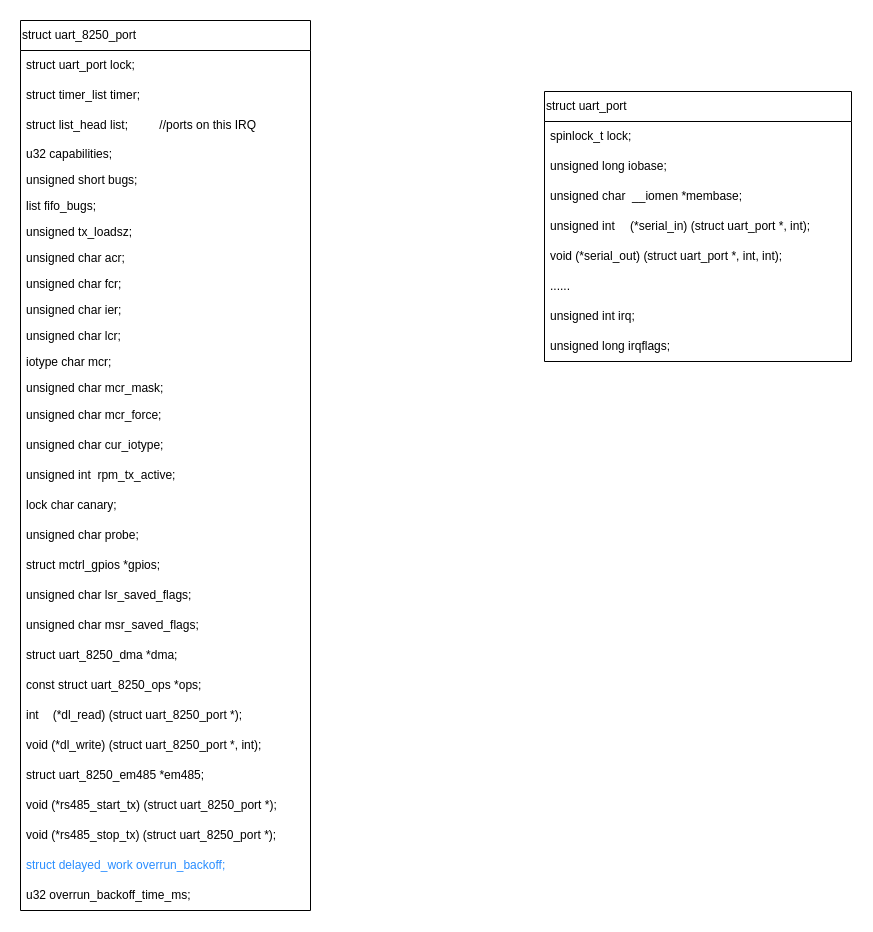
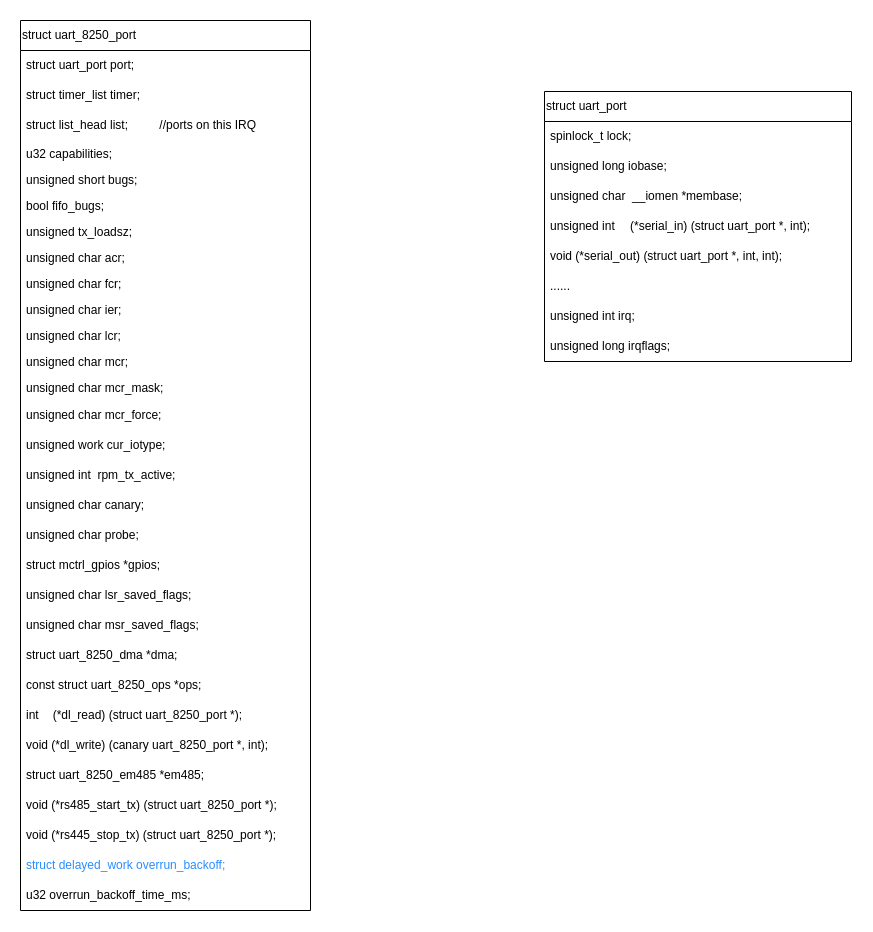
  <mxCell id="0" />
  <mxCell id="1" parent="0" />
  <mxCell id="2" value="struct uart_8250_port" style="swimlane;fontStyle=0;childLayout=stackLayout;horizontal=1;startSize=30;horizontalStack=0;resizeParent=1;resizeParentMax=0;resizeLast=0;collapsible=1;marginBottom=0;whiteSpace=wrap;html=1;align=left;" vertex="1" parent="1"><mxGeometry x="20" y="20" width="290" height="890" as="geometry" /></mxCell>
- <mxCell id="3" value="struct uart_port lock;" style="text;strokeColor=none;fillColor=none;align=left;verticalAlign=middle;spacingLeft=4;spacingRight=4;overflow=hidden;points=[[0,0.5],[1,0.5]];portConstraint=eastwest;rotatable=0;whiteSpace=wrap;html=1;" vertex="1" parent="2"><mxGeometry y="30" width="290" height="30" as="geometry" /></mxCell>
+ <mxCell id="3" value="struct uart_port port;" style="text;strokeColor=none;fillColor=none;align=left;verticalAlign=middle;spacingLeft=4;spacingRight=4;overflow=hidden;points=[[0,0.5],[1,0.5]];portConstraint=eastwest;rotatable=0;whiteSpace=wrap;html=1;" vertex="1" parent="2"><mxGeometry y="30" width="290" height="30" as="geometry" /></mxCell>
  <mxCell id="4" value="struct timer_list timer;" style="text;strokeColor=none;fillColor=none;align=left;verticalAlign=middle;spacingLeft=4;spacingRight=4;overflow=hidden;points=[[0,0.5],[1,0.5]];portConstraint=eastwest;rotatable=0;whiteSpace=wrap;html=1;" vertex="1" parent="2"><mxGeometry y="60" width="290" height="30" as="geometry" /></mxCell>
  <mxCell id="5" value="struct list_head list;&lt;span style=&quot;white-space: pre;&quot;&gt;&#09;&lt;/span&gt;&lt;span style=&quot;white-space: pre;&quot;&gt;&#09;&lt;/span&gt;//ports on this IRQ" style="text;strokeColor=none;fillColor=none;align=left;verticalAlign=middle;spacingLeft=4;spacingRight=4;overflow=hidden;points=[[0,0.5],[1,0.5]];portConstraint=eastwest;rotatable=0;whiteSpace=wrap;html=1;" vertex="1" parent="2"><mxGeometry y="90" width="290" height="30" as="geometry" /></mxCell>
  <mxCell id="6" value="u32 capabilities;" style="text;strokeColor=none;fillColor=none;align=left;verticalAlign=top;spacingLeft=4;spacingRight=4;overflow=hidden;rotatable=0;points=[[0,0.5],[1,0.5]];portConstraint=eastwest;whiteSpace=wrap;html=1;" vertex="1" parent="2"><mxGeometry y="120" width="290" height="26" as="geometry" /></mxCell>
  <mxCell id="7" value="unsigned short bugs;" style="text;strokeColor=none;fillColor=none;align=left;verticalAlign=top;spacingLeft=4;spacingRight=4;overflow=hidden;rotatable=0;points=[[0,0.5],[1,0.5]];portConstraint=eastwest;whiteSpace=wrap;html=1;" vertex="1" parent="2"><mxGeometry y="146" width="290" height="26" as="geometry" /></mxCell>
- <mxCell id="8" value="list fifo_bugs;" style="text;strokeColor=none;fillColor=none;align=left;verticalAlign=top;spacingLeft=4;spacingRight=4;overflow=hidden;rotatable=0;points=[[0,0.5],[1,0.5]];portConstraint=eastwest;whiteSpace=wrap;html=1;" vertex="1" parent="2"><mxGeometry y="172" width="290" height="26" as="geometry" /></mxCell>
+ <mxCell id="8" value="bool fifo_bugs;" style="text;strokeColor=none;fillColor=none;align=left;verticalAlign=top;spacingLeft=4;spacingRight=4;overflow=hidden;rotatable=0;points=[[0,0.5],[1,0.5]];portConstraint=eastwest;whiteSpace=wrap;html=1;" vertex="1" parent="2"><mxGeometry y="172" width="290" height="26" as="geometry" /></mxCell>
  <mxCell id="9" value="unsigned tx_loadsz;" style="text;strokeColor=none;fillColor=none;align=left;verticalAlign=top;spacingLeft=4;spacingRight=4;overflow=hidden;rotatable=0;points=[[0,0.5],[1,0.5]];portConstraint=eastwest;whiteSpace=wrap;html=1;" vertex="1" parent="2"><mxGeometry y="198" width="290" height="26" as="geometry" /></mxCell>
  <mxCell id="10" value="unsigned char acr;" style="text;strokeColor=none;fillColor=none;align=left;verticalAlign=top;spacingLeft=4;spacingRight=4;overflow=hidden;rotatable=0;points=[[0,0.5],[1,0.5]];portConstraint=eastwest;whiteSpace=wrap;html=1;" vertex="1" parent="2"><mxGeometry y="224" width="290" height="26" as="geometry" /></mxCell>
  <mxCell id="11" value="unsigned char fcr;" style="text;strokeColor=none;fillColor=none;align=left;verticalAlign=top;spacingLeft=4;spacingRight=4;overflow=hidden;rotatable=0;points=[[0,0.5],[1,0.5]];portConstraint=eastwest;whiteSpace=wrap;html=1;" vertex="1" parent="2"><mxGeometry y="250" width="290" height="26" as="geometry" /></mxCell>
  <mxCell id="12" value="unsigned char ier;" style="text;strokeColor=none;fillColor=none;align=left;verticalAlign=top;spacingLeft=4;spacingRight=4;overflow=hidden;rotatable=0;points=[[0,0.5],[1,0.5]];portConstraint=eastwest;whiteSpace=wrap;html=1;" vertex="1" parent="2"><mxGeometry y="276" width="290" height="26" as="geometry" /></mxCell>
  <mxCell id="13" value="unsigned char lcr;" style="text;strokeColor=none;fillColor=none;align=left;verticalAlign=top;spacingLeft=4;spacingRight=4;overflow=hidden;rotatable=0;points=[[0,0.5],[1,0.5]];portConstraint=eastwest;whiteSpace=wrap;html=1;" vertex="1" parent="2"><mxGeometry y="302" width="290" height="26" as="geometry" /></mxCell>
- <mxCell id="14" value="iotype char mcr;" style="text;strokeColor=none;fillColor=none;align=left;verticalAlign=top;spacingLeft=4;spacingRight=4;overflow=hidden;rotatable=0;points=[[0,0.5],[1,0.5]];portConstraint=eastwest;whiteSpace=wrap;html=1;" vertex="1" parent="2"><mxGeometry y="328" width="290" height="26" as="geometry" /></mxCell>
+ <mxCell id="14" value="unsigned char mcr;" style="text;strokeColor=none;fillColor=none;align=left;verticalAlign=top;spacingLeft=4;spacingRight=4;overflow=hidden;rotatable=0;points=[[0,0.5],[1,0.5]];portConstraint=eastwest;whiteSpace=wrap;html=1;" vertex="1" parent="2"><mxGeometry y="328" width="290" height="26" as="geometry" /></mxCell>
  <mxCell id="15" value="unsigned char mcr_mask;" style="text;strokeColor=none;fillColor=none;align=left;verticalAlign=top;spacingLeft=4;spacingRight=4;overflow=hidden;rotatable=0;points=[[0,0.5],[1,0.5]];portConstraint=eastwest;whiteSpace=wrap;html=1;" vertex="1" parent="2"><mxGeometry y="354" width="290" height="26" as="geometry" /></mxCell>
  <mxCell id="16" value="unsigned char mcr_force;" style="text;strokeColor=none;fillColor=none;align=left;verticalAlign=middle;spacingLeft=4;spacingRight=4;overflow=hidden;points=[[0,0.5],[1,0.5]];portConstraint=eastwest;rotatable=0;whiteSpace=wrap;html=1;" vertex="1" parent="2"><mxGeometry y="380" width="290" height="30" as="geometry" /></mxCell>
- <mxCell id="17" value="unsigned char cur_iotype;" style="text;strokeColor=none;fillColor=none;align=left;verticalAlign=middle;spacingLeft=4;spacingRight=4;overflow=hidden;points=[[0,0.5],[1,0.5]];portConstraint=eastwest;rotatable=0;whiteSpace=wrap;html=1;" vertex="1" parent="2"><mxGeometry y="410" width="290" height="30" as="geometry" /></mxCell>
+ <mxCell id="17" value="unsigned work cur_iotype;" style="text;strokeColor=none;fillColor=none;align=left;verticalAlign=middle;spacingLeft=4;spacingRight=4;overflow=hidden;points=[[0,0.5],[1,0.5]];portConstraint=eastwest;rotatable=0;whiteSpace=wrap;html=1;" vertex="1" parent="2"><mxGeometry y="410" width="290" height="30" as="geometry" /></mxCell>
  <mxCell id="18" value="unsigned int&amp;nbsp; rpm_tx_active;" style="text;strokeColor=none;fillColor=none;align=left;verticalAlign=middle;spacingLeft=4;spacingRight=4;overflow=hidden;points=[[0,0.5],[1,0.5]];portConstraint=eastwest;rotatable=0;whiteSpace=wrap;html=1;" vertex="1" parent="2"><mxGeometry y="440" width="290" height="30" as="geometry" /></mxCell>
- <mxCell id="19" value="lock char canary;" style="text;strokeColor=none;fillColor=none;align=left;verticalAlign=middle;spacingLeft=4;spacingRight=4;overflow=hidden;points=[[0,0.5],[1,0.5]];portConstraint=eastwest;rotatable=0;whiteSpace=wrap;html=1;" vertex="1" parent="2"><mxGeometry y="470" width="290" height="30" as="geometry" /></mxCell>
+ <mxCell id="19" value="unsigned char canary;" style="text;strokeColor=none;fillColor=none;align=left;verticalAlign=middle;spacingLeft=4;spacingRight=4;overflow=hidden;points=[[0,0.5],[1,0.5]];portConstraint=eastwest;rotatable=0;whiteSpace=wrap;html=1;" vertex="1" parent="2"><mxGeometry y="470" width="290" height="30" as="geometry" /></mxCell>
  <mxCell id="20" value="unsigned char probe;" style="text;strokeColor=none;fillColor=none;align=left;verticalAlign=middle;spacingLeft=4;spacingRight=4;overflow=hidden;points=[[0,0.5],[1,0.5]];portConstraint=eastwest;rotatable=0;whiteSpace=wrap;html=1;" vertex="1" parent="2"><mxGeometry y="500" width="290" height="30" as="geometry" /></mxCell>
  <mxCell id="21" value="struct mctrl_gpios *gpios;" style="text;strokeColor=none;fillColor=none;align=left;verticalAlign=middle;spacingLeft=4;spacingRight=4;overflow=hidden;points=[[0,0.5],[1,0.5]];portConstraint=eastwest;rotatable=0;whiteSpace=wrap;html=1;" vertex="1" parent="2"><mxGeometry y="530" width="290" height="30" as="geometry" /></mxCell>
  <mxCell id="22" value="unsigned char lsr_saved_flags;" style="text;strokeColor=none;fillColor=none;align=left;verticalAlign=middle;spacingLeft=4;spacingRight=4;overflow=hidden;points=[[0,0.5],[1,0.5]];portConstraint=eastwest;rotatable=0;whiteSpace=wrap;html=1;" vertex="1" parent="2"><mxGeometry y="560" width="290" height="30" as="geometry" /></mxCell>
  <mxCell id="23" value="unsigned char msr_saved_flags;" style="text;strokeColor=none;fillColor=none;align=left;verticalAlign=middle;spacingLeft=4;spacingRight=4;overflow=hidden;points=[[0,0.5],[1,0.5]];portConstraint=eastwest;rotatable=0;whiteSpace=wrap;html=1;" vertex="1" parent="2"><mxGeometry y="590" width="290" height="30" as="geometry" /></mxCell>
  <mxCell id="24" value="struct uart_8250_dma *dma;" style="text;strokeColor=none;fillColor=none;align=left;verticalAlign=middle;spacingLeft=4;spacingRight=4;overflow=hidden;points=[[0,0.5],[1,0.5]];portConstraint=eastwest;rotatable=0;whiteSpace=wrap;html=1;" vertex="1" parent="2"><mxGeometry y="620" width="290" height="30" as="geometry" /></mxCell>
  <mxCell id="25" value="const struct uart_8250_ops *ops;" style="text;strokeColor=none;fillColor=none;align=left;verticalAlign=middle;spacingLeft=4;spacingRight=4;overflow=hidden;points=[[0,0.5],[1,0.5]];portConstraint=eastwest;rotatable=0;whiteSpace=wrap;html=1;" vertex="1" parent="2"><mxGeometry y="650" width="290" height="30" as="geometry" /></mxCell>
  <mxCell id="26" value="int&lt;span style=&quot;white-space: pre;&quot;&gt;&#09;&lt;/span&gt;(*dl_read) (struct uart_8250_port *);" style="text;strokeColor=none;fillColor=none;align=left;verticalAlign=middle;spacingLeft=4;spacingRight=4;overflow=hidden;points=[[0,0.5],[1,0.5]];portConstraint=eastwest;rotatable=0;whiteSpace=wrap;html=1;" vertex="1" parent="2"><mxGeometry y="680" width="290" height="30" as="geometry" /></mxCell>
- <mxCell id="27" value="void (*dl_write) (struct uart_8250_port *, int);" style="text;strokeColor=none;fillColor=none;align=left;verticalAlign=middle;spacingLeft=4;spacingRight=4;overflow=hidden;points=[[0,0.5],[1,0.5]];portConstraint=eastwest;rotatable=0;whiteSpace=wrap;html=1;" vertex="1" parent="2"><mxGeometry y="710" width="290" height="30" as="geometry" /></mxCell>
+ <mxCell id="27" value="void (*dl_write) (canary uart_8250_port *, int);" style="text;strokeColor=none;fillColor=none;align=left;verticalAlign=middle;spacingLeft=4;spacingRight=4;overflow=hidden;points=[[0,0.5],[1,0.5]];portConstraint=eastwest;rotatable=0;whiteSpace=wrap;html=1;" vertex="1" parent="2"><mxGeometry y="710" width="290" height="30" as="geometry" /></mxCell>
  <mxCell id="28" value="struct uart_8250_em485 *em485;" style="text;strokeColor=none;fillColor=none;align=left;verticalAlign=middle;spacingLeft=4;spacingRight=4;overflow=hidden;points=[[0,0.5],[1,0.5]];portConstraint=eastwest;rotatable=0;whiteSpace=wrap;html=1;" vertex="1" parent="2"><mxGeometry y="740" width="290" height="30" as="geometry" /></mxCell>
  <mxCell id="29" value="void (*rs485_start_tx) (struct uart_8250_port *);&amp;nbsp;" style="text;strokeColor=none;fillColor=none;align=left;verticalAlign=middle;spacingLeft=4;spacingRight=4;overflow=hidden;points=[[0,0.5],[1,0.5]];portConstraint=eastwest;rotatable=0;whiteSpace=wrap;html=1;" vertex="1" parent="2"><mxGeometry y="770" width="290" height="30" as="geometry" /></mxCell>
- <mxCell id="30" value="void (*rs485_stop_tx) (struct uart_8250_port *);" style="text;strokeColor=none;fillColor=none;align=left;verticalAlign=middle;spacingLeft=4;spacingRight=4;overflow=hidden;points=[[0,0.5],[1,0.5]];portConstraint=eastwest;rotatable=0;whiteSpace=wrap;html=1;" vertex="1" parent="2"><mxGeometry y="800" width="290" height="30" as="geometry" /></mxCell>
+ <mxCell id="30" value="void (*rs445_stop_tx) (struct uart_8250_port *);" style="text;strokeColor=none;fillColor=none;align=left;verticalAlign=middle;spacingLeft=4;spacingRight=4;overflow=hidden;points=[[0,0.5],[1,0.5]];portConstraint=eastwest;rotatable=0;whiteSpace=wrap;html=1;" vertex="1" parent="2"><mxGeometry y="800" width="290" height="30" as="geometry" /></mxCell>
  <mxCell id="31" value="&lt;font color=&quot;#298dff&quot;&gt;struct delayed_work overrun_backoff;&lt;/font&gt;" style="text;strokeColor=none;fillColor=none;align=left;verticalAlign=middle;spacingLeft=4;spacingRight=4;overflow=hidden;points=[[0,0.5],[1,0.5]];portConstraint=eastwest;rotatable=0;whiteSpace=wrap;html=1;" vertex="1" parent="2"><mxGeometry y="830" width="290" height="30" as="geometry" /></mxCell>
  <mxCell id="32" value="u32 overrun_backoff_time_ms;" style="text;strokeColor=none;fillColor=none;align=left;verticalAlign=middle;spacingLeft=4;spacingRight=4;overflow=hidden;points=[[0,0.5],[1,0.5]];portConstraint=eastwest;rotatable=0;whiteSpace=wrap;html=1;" vertex="1" parent="2"><mxGeometry y="860" width="290" height="30" as="geometry" /></mxCell>
  <mxCell id="33" value="struct uart_port" style="swimlane;fontStyle=0;childLayout=stackLayout;horizontal=1;startSize=30;horizontalStack=0;resizeParent=1;resizeParentMax=0;resizeLast=0;collapsible=1;marginBottom=0;whiteSpace=wrap;html=1;align=left;" vertex="1" parent="1"><mxGeometry x="544" y="91" width="307" height="270" as="geometry" /></mxCell>
  <mxCell id="34" value="spinlock_t lock;" style="text;strokeColor=none;fillColor=none;align=left;verticalAlign=middle;spacingLeft=4;spacingRight=4;overflow=hidden;points=[[0,0.5],[1,0.5]];portConstraint=eastwest;rotatable=0;whiteSpace=wrap;html=1;" vertex="1" parent="33"><mxGeometry y="30" width="307" height="30" as="geometry" /></mxCell>
  <mxCell id="35" value="unsigned long iobase;" style="text;strokeColor=none;fillColor=none;align=left;verticalAlign=middle;spacingLeft=4;spacingRight=4;overflow=hidden;points=[[0,0.5],[1,0.5]];portConstraint=eastwest;rotatable=0;whiteSpace=wrap;html=1;" vertex="1" parent="33"><mxGeometry y="60" width="307" height="30" as="geometry" /></mxCell>
  <mxCell id="36" value="unsigned char&amp;nbsp; __iomen *membase;" style="text;strokeColor=none;fillColor=none;align=left;verticalAlign=middle;spacingLeft=4;spacingRight=4;overflow=hidden;points=[[0,0.5],[1,0.5]];portConstraint=eastwest;rotatable=0;whiteSpace=wrap;html=1;" vertex="1" parent="33"><mxGeometry y="90" width="307" height="30" as="geometry" /></mxCell>
  <mxCell id="37" value="unsigned int&lt;span style=&quot;white-space: pre;&quot;&gt;&#09;&lt;/span&gt;(*serial_in) (struct uart_port *, int);" style="text;strokeColor=none;fillColor=none;align=left;verticalAlign=middle;spacingLeft=4;spacingRight=4;overflow=hidden;points=[[0,0.5],[1,0.5]];portConstraint=eastwest;rotatable=0;whiteSpace=wrap;html=1;" vertex="1" parent="33"><mxGeometry y="120" width="307" height="30" as="geometry" /></mxCell>
  <mxCell id="38" value="void (*serial_out) (struct uart_port *, int, int);" style="text;strokeColor=none;fillColor=none;align=left;verticalAlign=middle;spacingLeft=4;spacingRight=4;overflow=hidden;points=[[0,0.5],[1,0.5]];portConstraint=eastwest;rotatable=0;whiteSpace=wrap;html=1;" vertex="1" parent="33"><mxGeometry y="150" width="307" height="30" as="geometry" /></mxCell>
  <mxCell id="39" value="......" style="text;strokeColor=none;fillColor=none;align=left;verticalAlign=middle;spacingLeft=4;spacingRight=4;overflow=hidden;points=[[0,0.5],[1,0.5]];portConstraint=eastwest;rotatable=0;whiteSpace=wrap;html=1;" vertex="1" parent="33"><mxGeometry y="180" width="307" height="30" as="geometry" /></mxCell>
  <mxCell id="40" value="unsigned int irq;" style="text;strokeColor=none;fillColor=none;align=left;verticalAlign=middle;spacingLeft=4;spacingRight=4;overflow=hidden;points=[[0,0.5],[1,0.5]];portConstraint=eastwest;rotatable=0;whiteSpace=wrap;html=1;" vertex="1" parent="33"><mxGeometry y="210" width="307" height="30" as="geometry" /></mxCell>
  <mxCell id="41" value="unsigned long irqflags;" style="text;strokeColor=none;fillColor=none;align=left;verticalAlign=middle;spacingLeft=4;spacingRight=4;overflow=hidden;points=[[0,0.5],[1,0.5]];portConstraint=eastwest;rotatable=0;whiteSpace=wrap;html=1;" vertex="1" parent="33"><mxGeometry y="240" width="307" height="30" as="geometry" /></mxCell>
